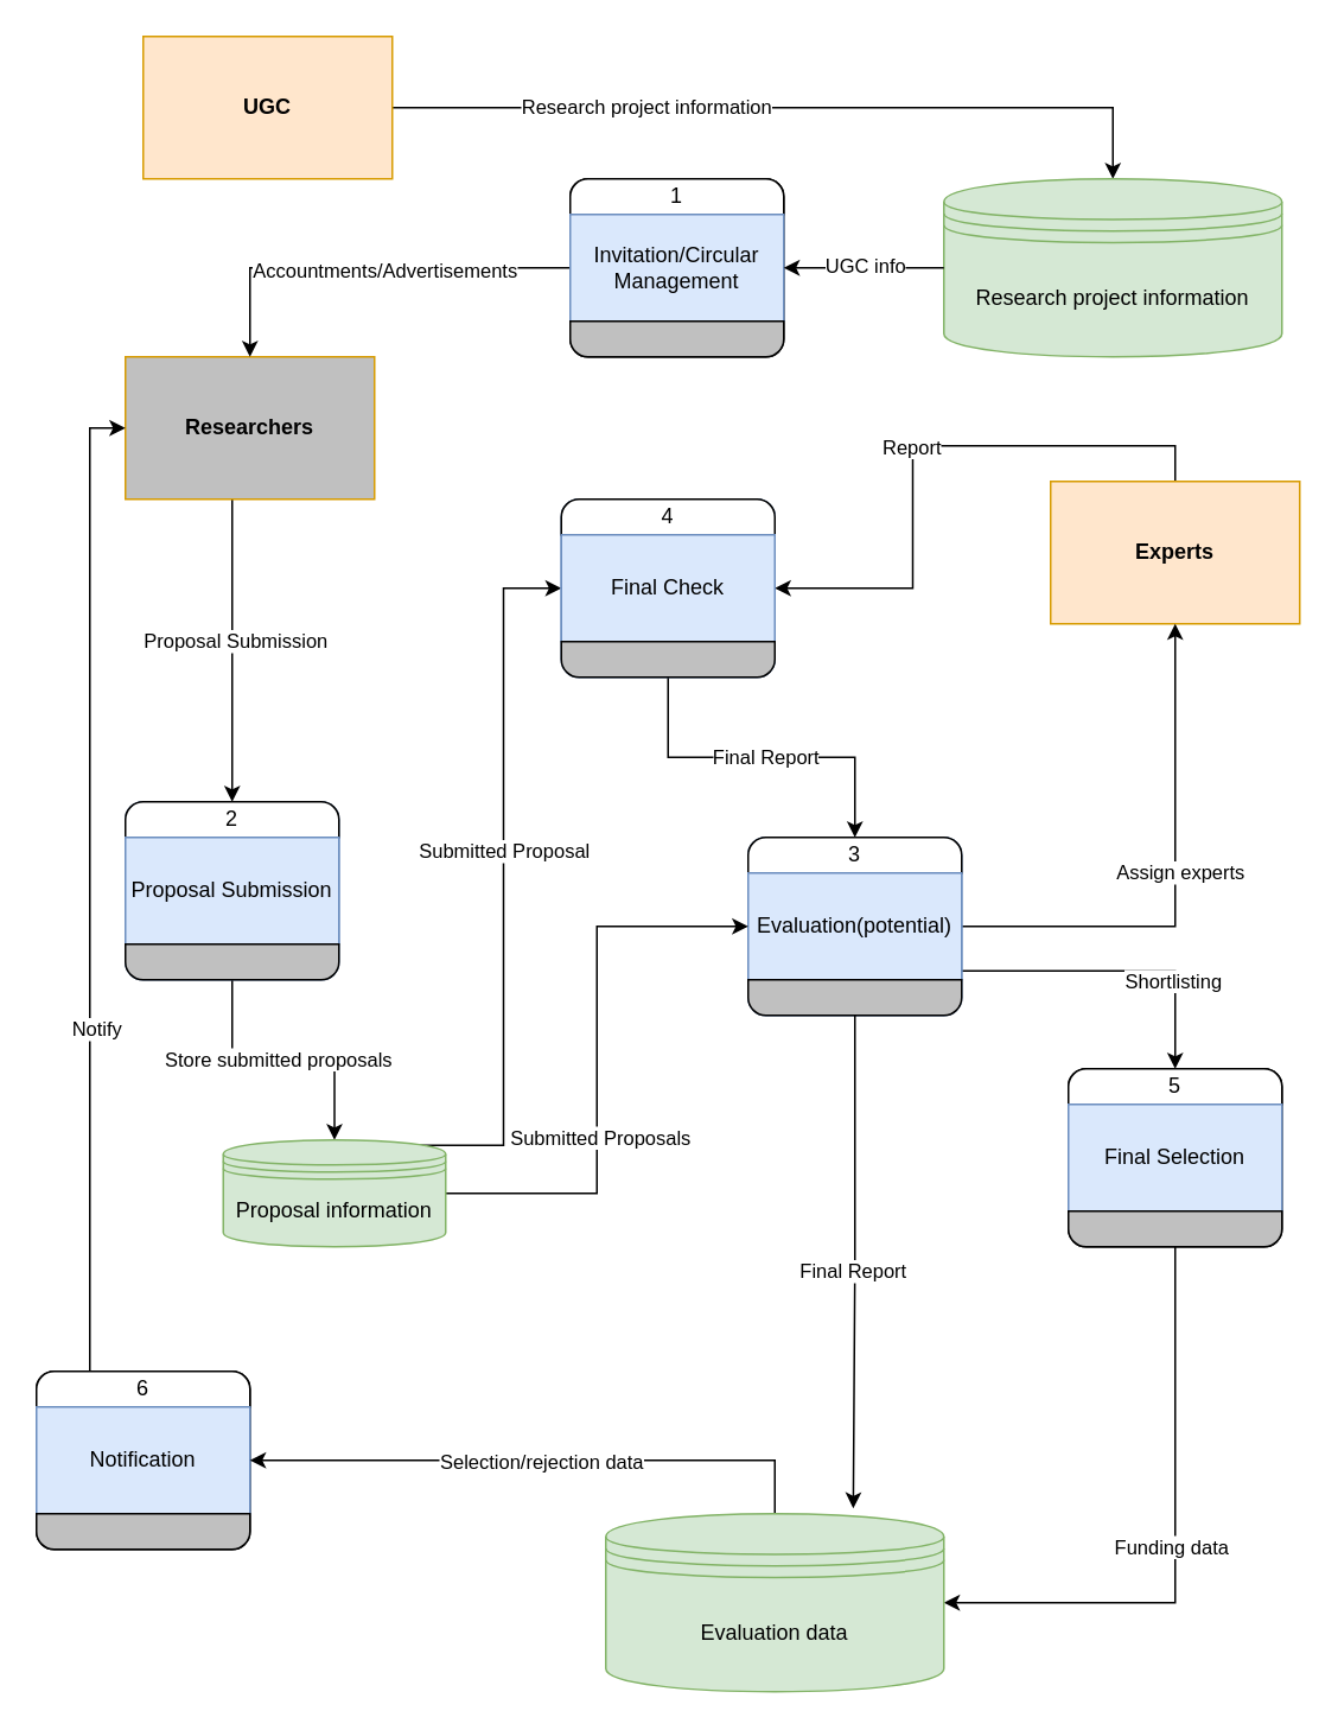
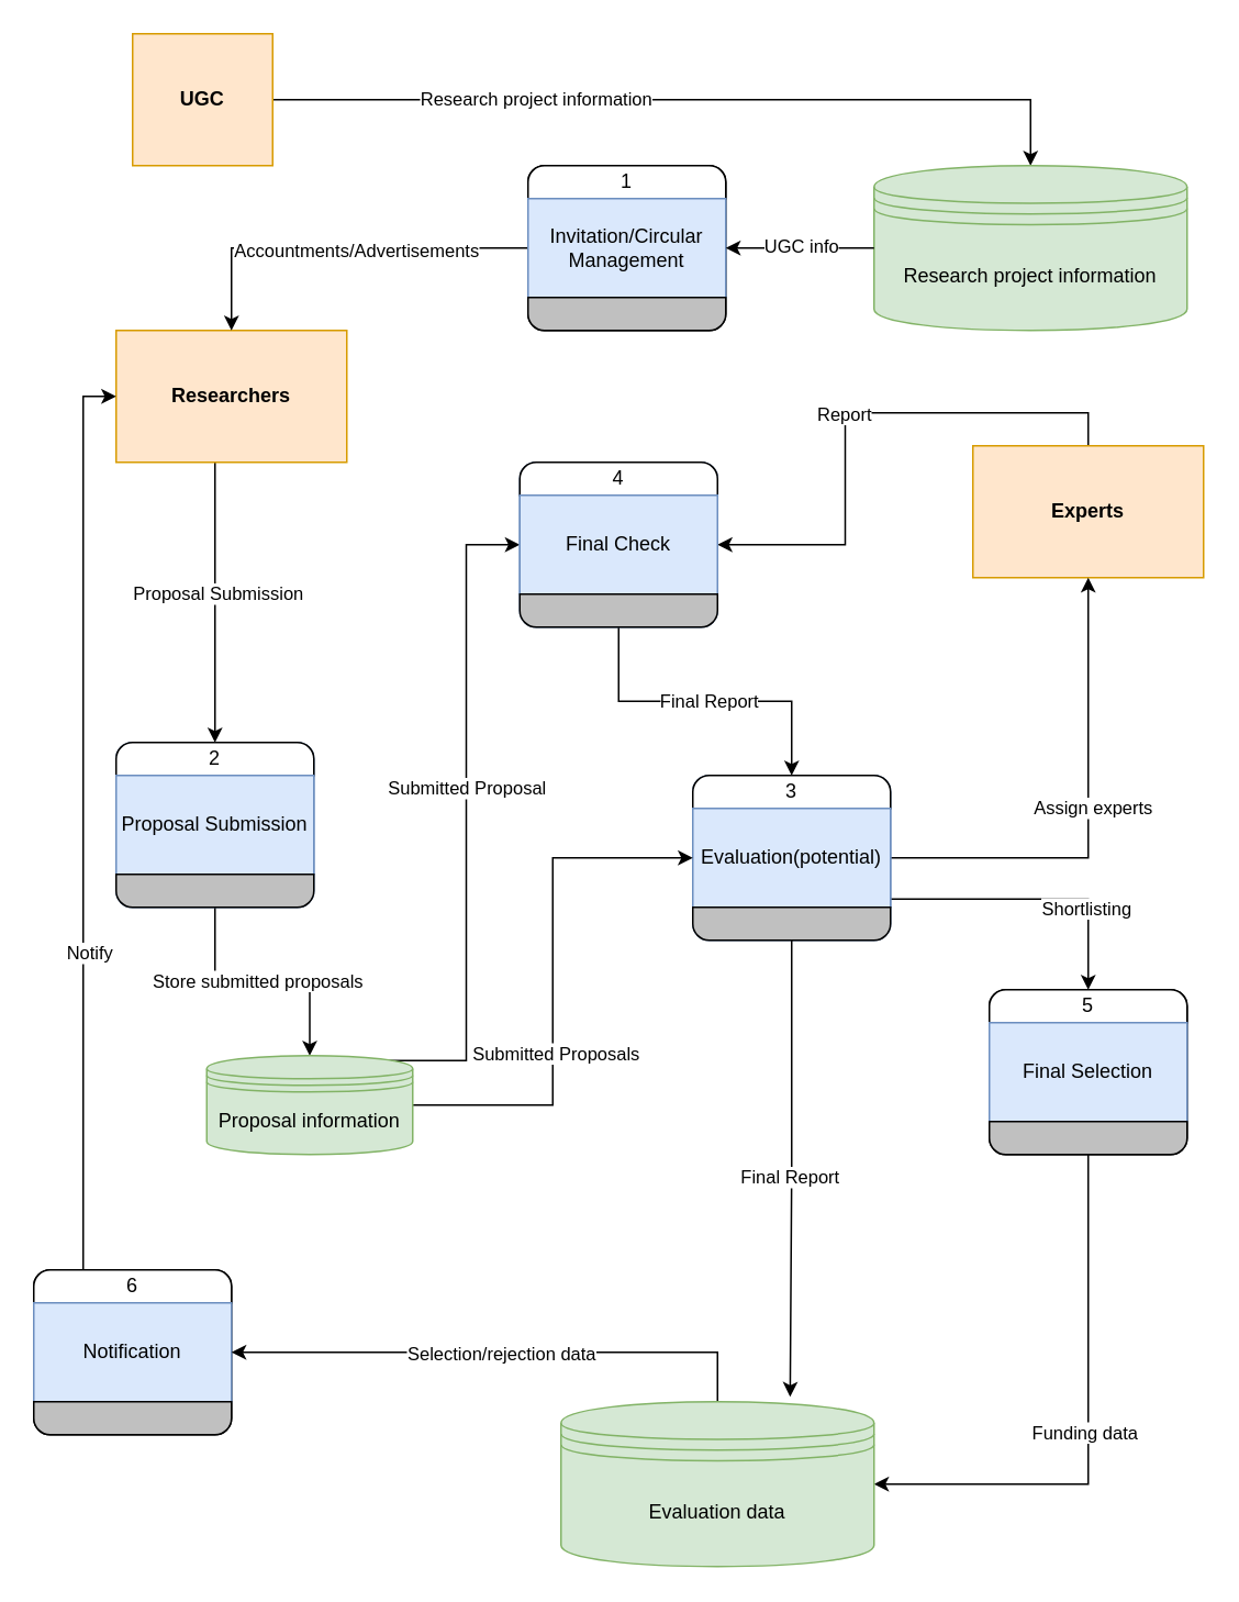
  <mxCell id="0" />
  <mxCell id="1" parent="0" />
  <mxCell id="2" style="edgeStyle=orthogonalEdgeStyle;rounded=0;orthogonalLoop=1;jettySize=auto;html=1;entryX=0.5;entryY=0;entryDx=0;entryDy=0;" edge="1" parent="1" source="4" target="43"><mxGeometry relative="1" as="geometry"><mxPoint x="450" y="140" as="targetPoint" /></mxGeometry></mxCell>
  <mxCell id="3" value="Research project information" style="edgeLabel;html=1;align=center;verticalAlign=middle;resizable=0;points=[];" connectable="0" vertex="1" parent="2"><mxGeometry x="-0.363" y="1" relative="1" as="geometry"><mxPoint as="offset" /></mxGeometry></mxCell>
- <mxCell id="4" value="&lt;b&gt;UGC&lt;/b&gt;" style="rounded=0;whiteSpace=wrap;html=1;fillColor=#ffe6cc;strokeColor=#d79b00;" vertex="1" parent="1"><mxGeometry x="80" y="20" width="140" height="80" as="geometry" /></mxCell>
+ <mxCell id="4" value="&lt;b&gt;UGC&lt;/b&gt;" style="rounded=0;whiteSpace=wrap;html=1;fillColor=#ffe6cc;strokeColor=#d79b00;" vertex="1" parent="1"><mxGeometry x="80" y="20" width="85" height="80" as="geometry" /></mxCell>
  <mxCell id="5" style="edgeStyle=orthogonalEdgeStyle;rounded=0;orthogonalLoop=1;jettySize=auto;html=1;entryX=0.5;entryY=0;entryDx=0;entryDy=0;" edge="1" parent="1" source="7" target="25"><mxGeometry relative="1" as="geometry"><Array as="points"><mxPoint x="130" y="320" /><mxPoint x="130" y="320" /></Array></mxGeometry></mxCell>
  <mxCell id="6" value="Proposal Submission" style="edgeLabel;html=1;align=center;verticalAlign=middle;resizable=0;points=[];" connectable="0" vertex="1" parent="5"><mxGeometry x="-0.067" y="1" relative="1" as="geometry"><mxPoint as="offset" /></mxGeometry></mxCell>
- <mxCell id="7" value="&lt;b&gt;Researchers&lt;/b&gt;" style="rounded=0;whiteSpace=wrap;html=1;fillColor=#c0c0c0;strokeColor=#d79b00;" vertex="1" parent="1"><mxGeometry x="70" y="200" width="140" height="80" as="geometry" /></mxCell>
+ <mxCell id="7" value="&lt;b&gt;Researchers&lt;/b&gt;" style="rounded=0;whiteSpace=wrap;html=1;fillColor=#ffe6cc;strokeColor=#d79b00;" vertex="1" parent="1"><mxGeometry x="70" y="200" width="140" height="80" as="geometry" /></mxCell>
  <mxCell id="8" style="edgeStyle=orthogonalEdgeStyle;rounded=0;orthogonalLoop=1;jettySize=auto;html=1;exitX=0.5;exitY=0;exitDx=0;exitDy=0;entryX=1;entryY=0.5;entryDx=0;entryDy=0;" edge="1" parent="1" source="10" target="58"><mxGeometry relative="1" as="geometry"><mxPoint x="480" y="460" as="targetPoint" /></mxGeometry></mxCell>
  <mxCell id="9" value="Report" style="edgeLabel;html=1;align=center;verticalAlign=middle;resizable=0;points=[];" connectable="0" vertex="1" parent="8"><mxGeometry x="0.034" y="-1" relative="1" as="geometry"><mxPoint as="offset" /></mxGeometry></mxCell>
  <mxCell id="10" value="&lt;b&gt;Experts&lt;/b&gt;" style="rounded=0;whiteSpace=wrap;html=1;fillColor=#ffe6cc;strokeColor=#d79b00;" vertex="1" parent="1"><mxGeometry x="590" y="270" width="140" height="80" as="geometry" /></mxCell>
  <mxCell id="11" style="edgeStyle=orthogonalEdgeStyle;rounded=0;orthogonalLoop=1;jettySize=auto;html=1;entryX=0.5;entryY=0;entryDx=0;entryDy=0;" edge="1" parent="1" source="13" target="7"><mxGeometry relative="1" as="geometry" /></mxCell>
  <mxCell id="12" value="Accountments/Advertisements" style="edgeLabel;html=1;align=center;verticalAlign=middle;resizable=0;points=[];" connectable="0" vertex="1" parent="11"><mxGeometry x="-0.086" y="1" relative="1" as="geometry"><mxPoint as="offset" /></mxGeometry></mxCell>
  <mxCell id="13" value="" style="rounded=1;whiteSpace=wrap;html=1;container=1;collapsible=0;absoluteArcSize=1;arcSize=20;childLayout=stackLayout;horizontal=1;horizontalStack=0;resizeParent=1;resizeParentMax=0;resizeLast=0;" vertex="1" parent="1"><mxGeometry x="320" y="100" width="120" height="100" as="geometry" /></mxCell>
  <mxCell id="14" value="1" style="whiteSpace=wrap;connectable=0;html=1;shape=mxgraph.basic.rect;size=10;rectStyle=rounded;bottomRightStyle=square;bottomLeftStyle=square;part=1;" vertex="1" parent="13"><mxGeometry width="120" height="20" as="geometry" /></mxCell>
  <mxCell id="15" value="Invitation/Circular Management" style="shape=mxgraph.bpmn.task;part=1;taskMarker=abstract;connectable=0;whiteSpace=wrap;html=1;fillColor=#dae8fc;strokeColor=#6c8ebf;" vertex="1" parent="13"><mxGeometry y="20" width="120" height="60" as="geometry" /></mxCell>
  <mxCell id="16" value="" style="whiteSpace=wrap;connectable=0;html=1;shape=mxgraph.basic.rect;size=10;rectStyle=rounded;topRightStyle=square;topLeftStyle=square;fillColor=#C0C0C0;part=1;" vertex="1" parent="13"><mxGeometry y="80" width="120" height="20" as="geometry" /></mxCell>
  <mxCell id="17" style="edgeStyle=orthogonalEdgeStyle;rounded=0;orthogonalLoop=1;jettySize=auto;html=1;entryX=0;entryY=0.5;entryDx=0;entryDy=0;exitX=0.25;exitY=0;exitDx=0;exitDy=0;" edge="1" parent="1" source="19" target="7"><mxGeometry relative="1" as="geometry" /></mxCell>
  <mxCell id="18" value="Notify" style="edgeLabel;html=1;align=center;verticalAlign=middle;resizable=0;points=[];" connectable="0" vertex="1" parent="17"><mxGeometry x="-0.298" y="-3" relative="1" as="geometry"><mxPoint as="offset" /></mxGeometry></mxCell>
  <mxCell id="19" value="" style="rounded=1;whiteSpace=wrap;html=1;container=1;collapsible=0;absoluteArcSize=1;arcSize=20;childLayout=stackLayout;horizontal=1;horizontalStack=0;resizeParent=1;resizeParentMax=0;resizeLast=0;" vertex="1" parent="1"><mxGeometry x="20" y="770" width="120" height="100" as="geometry" /></mxCell>
  <mxCell id="20" value="6" style="whiteSpace=wrap;connectable=0;html=1;shape=mxgraph.basic.rect;size=10;rectStyle=rounded;bottomRightStyle=square;bottomLeftStyle=square;part=1;" vertex="1" parent="19"><mxGeometry width="120" height="20" as="geometry" /></mxCell>
  <mxCell id="21" value="Notification" style="shape=mxgraph.bpmn.task;part=1;taskMarker=abstract;connectable=0;whiteSpace=wrap;html=1;fillColor=#dae8fc;strokeColor=#6c8ebf;" vertex="1" parent="19"><mxGeometry y="20" width="120" height="60" as="geometry" /></mxCell>
  <mxCell id="22" value="" style="whiteSpace=wrap;connectable=0;html=1;shape=mxgraph.basic.rect;size=10;rectStyle=rounded;topRightStyle=square;topLeftStyle=square;fillColor=#C0C0C0;part=1;" vertex="1" parent="19"><mxGeometry y="80" width="120" height="20" as="geometry" /></mxCell>
  <mxCell id="23" style="edgeStyle=orthogonalEdgeStyle;rounded=0;orthogonalLoop=1;jettySize=auto;html=1;" edge="1" parent="1" source="25" target="48"><mxGeometry relative="1" as="geometry" /></mxCell>
  <mxCell id="24" value="Store submitted proposals" style="edgeLabel;html=1;align=center;verticalAlign=middle;resizable=0;points=[];" connectable="0" vertex="1" parent="23"><mxGeometry x="-0.057" y="1" relative="1" as="geometry"><mxPoint as="offset" /></mxGeometry></mxCell>
  <mxCell id="25" value="" style="rounded=1;whiteSpace=wrap;html=1;container=1;collapsible=0;absoluteArcSize=1;arcSize=20;childLayout=stackLayout;horizontal=1;horizontalStack=0;resizeParent=1;resizeParentMax=0;resizeLast=0;fillColor=#dae8fc;strokeColor=#6c8ebf;" vertex="1" parent="1"><mxGeometry x="70" y="450" width="120" height="100" as="geometry" /></mxCell>
  <mxCell id="26" value="2" style="whiteSpace=wrap;connectable=0;html=1;shape=mxgraph.basic.rect;size=10;rectStyle=rounded;bottomRightStyle=square;bottomLeftStyle=square;part=1;" vertex="1" parent="25"><mxGeometry width="120" height="20" as="geometry" /></mxCell>
  <mxCell id="27" value="Proposal Submission" style="shape=mxgraph.bpmn.task;part=1;taskMarker=abstract;connectable=0;whiteSpace=wrap;html=1;fillColor=#dae8fc;strokeColor=#6c8ebf;" vertex="1" parent="25"><mxGeometry y="20" width="120" height="60" as="geometry" /></mxCell>
  <mxCell id="28" value="" style="whiteSpace=wrap;connectable=0;html=1;shape=mxgraph.basic.rect;size=10;rectStyle=rounded;topRightStyle=square;topLeftStyle=square;fillColor=#C0C0C0;part=1;" vertex="1" parent="25"><mxGeometry y="80" width="120" height="20" as="geometry" /></mxCell>
  <mxCell id="29" style="edgeStyle=orthogonalEdgeStyle;rounded=0;orthogonalLoop=1;jettySize=auto;html=1;entryX=1;entryY=0.5;entryDx=0;entryDy=0;exitX=0.5;exitY=1;exitDx=0;exitDy=0;" edge="1" parent="1" source="31" target="51"><mxGeometry relative="1" as="geometry" /></mxCell>
  <mxCell id="30" value="Funding data" style="edgeLabel;html=1;align=center;verticalAlign=middle;resizable=0;points=[];" connectable="0" vertex="1" parent="29"><mxGeometry x="0.02" y="-3" relative="1" as="geometry"><mxPoint as="offset" /></mxGeometry></mxCell>
  <mxCell id="31" value="" style="rounded=1;whiteSpace=wrap;html=1;container=1;collapsible=0;absoluteArcSize=1;arcSize=20;childLayout=stackLayout;horizontal=1;horizontalStack=0;resizeParent=1;resizeParentMax=0;resizeLast=0;" vertex="1" parent="1"><mxGeometry x="600" y="600" width="120" height="100" as="geometry" /></mxCell>
  <mxCell id="32" value="5" style="whiteSpace=wrap;connectable=0;html=1;shape=mxgraph.basic.rect;size=10;rectStyle=rounded;bottomRightStyle=square;bottomLeftStyle=square;part=1;" vertex="1" parent="31"><mxGeometry width="120" height="20" as="geometry" /></mxCell>
  <mxCell id="33" value="Final Selection" style="shape=mxgraph.bpmn.task;part=1;taskMarker=abstract;connectable=0;whiteSpace=wrap;html=1;fillColor=#dae8fc;strokeColor=#6c8ebf;" vertex="1" parent="31"><mxGeometry y="20" width="120" height="60" as="geometry" /></mxCell>
  <mxCell id="34" value="" style="whiteSpace=wrap;connectable=0;html=1;shape=mxgraph.basic.rect;size=10;rectStyle=rounded;topRightStyle=square;topLeftStyle=square;fillColor=#C0C0C0;part=1;" vertex="1" parent="31"><mxGeometry y="80" width="120" height="20" as="geometry" /></mxCell>
  <mxCell id="35" style="edgeStyle=orthogonalEdgeStyle;rounded=0;orthogonalLoop=1;jettySize=auto;html=1;entryX=0.5;entryY=1;entryDx=0;entryDy=0;" edge="1" parent="1" source="39" target="10"><mxGeometry relative="1" as="geometry" /></mxCell>
  <mxCell id="36" value="Assign experts" style="edgeLabel;html=1;align=center;verticalAlign=middle;resizable=0;points=[];" connectable="0" vertex="1" parent="35"><mxGeometry x="0.042" y="-2" relative="1" as="geometry"><mxPoint as="offset" /></mxGeometry></mxCell>
  <mxCell id="37" style="edgeStyle=orthogonalEdgeStyle;rounded=0;orthogonalLoop=1;jettySize=auto;html=1;exitX=1;exitY=0.75;exitDx=0;exitDy=0;entryX=0.5;entryY=0;entryDx=0;entryDy=0;" edge="1" parent="1" source="39" target="31"><mxGeometry relative="1" as="geometry" /></mxCell>
  <mxCell id="38" value="Shortlisting" style="edgeLabel;html=1;align=center;verticalAlign=middle;resizable=0;points=[];" connectable="0" vertex="1" parent="37"><mxGeometry x="0.352" y="-5" relative="1" as="geometry"><mxPoint as="offset" /></mxGeometry></mxCell>
  <mxCell id="39" value="" style="rounded=1;whiteSpace=wrap;html=1;container=1;collapsible=0;absoluteArcSize=1;arcSize=20;childLayout=stackLayout;horizontal=1;horizontalStack=0;resizeParent=1;resizeParentMax=0;resizeLast=0;fillColor=#dae8fc;strokeColor=#6c8ebf;" vertex="1" parent="1"><mxGeometry x="420" y="470" width="120" height="100" as="geometry" /></mxCell>
  <mxCell id="40" value="3" style="whiteSpace=wrap;connectable=0;html=1;shape=mxgraph.basic.rect;size=10;rectStyle=rounded;bottomRightStyle=square;bottomLeftStyle=square;part=1;" vertex="1" parent="39"><mxGeometry width="120" height="20" as="geometry" /></mxCell>
  <mxCell id="41" value="Evaluation(potential)" style="shape=mxgraph.bpmn.task;part=1;taskMarker=abstract;connectable=0;whiteSpace=wrap;html=1;fillColor=#dae8fc;strokeColor=#6c8ebf;" vertex="1" parent="39"><mxGeometry y="20" width="120" height="60" as="geometry" /></mxCell>
  <mxCell id="42" value="" style="whiteSpace=wrap;connectable=0;html=1;shape=mxgraph.basic.rect;size=10;rectStyle=rounded;topRightStyle=square;topLeftStyle=square;fillColor=#C0C0C0;part=1;" vertex="1" parent="39"><mxGeometry y="80" width="120" height="20" as="geometry" /></mxCell>
  <mxCell id="43" value="&lt;span style=&quot;text-wrap: nowrap;&quot;&gt;Research project information&lt;/span&gt;" style="shape=datastore;whiteSpace=wrap;html=1;fillColor=#d5e8d4;strokeColor=#82b366;" vertex="1" parent="1"><mxGeometry x="530" y="100" width="190" height="100" as="geometry" /></mxCell>
  <mxCell id="44" style="edgeStyle=orthogonalEdgeStyle;rounded=0;orthogonalLoop=1;jettySize=auto;html=1;entryX=0;entryY=0.5;entryDx=0;entryDy=0;" edge="1" parent="1" source="48" target="39"><mxGeometry relative="1" as="geometry" /></mxCell>
  <mxCell id="45" value="Submitted Proposals" style="edgeLabel;html=1;align=center;verticalAlign=middle;resizable=0;points=[];" connectable="0" vertex="1" parent="44"><mxGeometry x="-0.266" y="-1" relative="1" as="geometry"><mxPoint as="offset" /></mxGeometry></mxCell>
  <mxCell id="46" style="edgeStyle=orthogonalEdgeStyle;rounded=0;orthogonalLoop=1;jettySize=auto;html=1;exitX=0.85;exitY=0.05;exitDx=0;exitDy=0;exitPerimeter=0;entryX=0;entryY=0.5;entryDx=0;entryDy=0;" edge="1" parent="1" source="48" target="58"><mxGeometry relative="1" as="geometry" /></mxCell>
  <mxCell id="47" value="Submitted Proposal" style="edgeLabel;html=1;align=center;verticalAlign=middle;resizable=0;points=[];" vertex="1" connectable="0" parent="46"><mxGeometry x="0.095" y="1" relative="1" as="geometry"><mxPoint x="1" as="offset" /></mxGeometry></mxCell>
  <mxCell id="48" value="&lt;span style=&quot;text-wrap: nowrap;&quot;&gt;Proposal information&lt;/span&gt;" style="shape=datastore;whiteSpace=wrap;html=1;fillColor=#d5e8d4;strokeColor=#82b366;" vertex="1" parent="1"><mxGeometry x="125" y="640" width="125" height="60" as="geometry" /></mxCell>
  <mxCell id="49" style="edgeStyle=orthogonalEdgeStyle;rounded=0;orthogonalLoop=1;jettySize=auto;html=1;entryX=1;entryY=0.5;entryDx=0;entryDy=0;exitX=0.5;exitY=0;exitDx=0;exitDy=0;" edge="1" parent="1" source="51" target="19"><mxGeometry relative="1" as="geometry" /></mxCell>
  <mxCell id="50" value="Selection/rejection data" style="edgeLabel;html=1;align=center;verticalAlign=middle;resizable=0;points=[];" connectable="0" vertex="1" parent="49"><mxGeometry x="-0.005" relative="1" as="geometry"><mxPoint as="offset" /></mxGeometry></mxCell>
  <mxCell id="51" value="&lt;span style=&quot;text-wrap: nowrap;&quot;&gt;Evaluation data&lt;/span&gt;" style="shape=datastore;whiteSpace=wrap;html=1;fillColor=#d5e8d4;strokeColor=#82b366;" vertex="1" parent="1"><mxGeometry x="340" y="850" width="190" height="100" as="geometry" /></mxCell>
  <mxCell id="52" style="edgeStyle=orthogonalEdgeStyle;rounded=0;orthogonalLoop=1;jettySize=auto;html=1;" edge="1" parent="1" source="43" target="13"><mxGeometry relative="1" as="geometry" /></mxCell>
  <mxCell id="53" value="UGC info" style="edgeLabel;html=1;align=center;verticalAlign=middle;resizable=0;points=[];" connectable="0" vertex="1" parent="52"><mxGeometry y="-2" relative="1" as="geometry"><mxPoint as="offset" /></mxGeometry></mxCell>
  <mxCell id="54" style="edgeStyle=orthogonalEdgeStyle;rounded=0;orthogonalLoop=1;jettySize=auto;html=1;exitX=0.5;exitY=1;exitDx=0;exitDy=0;entryX=0.732;entryY=-0.03;entryDx=0;entryDy=0;entryPerimeter=0;" edge="1" parent="1" source="39" target="51"><mxGeometry relative="1" as="geometry" /></mxCell>
  <mxCell id="55" value="Final Report" style="edgeLabel;html=1;align=center;verticalAlign=middle;resizable=0;points=[];" connectable="0" vertex="1" parent="54"><mxGeometry x="0.036" y="-1" relative="1" as="geometry"><mxPoint as="offset" /></mxGeometry></mxCell>
  <mxCell id="56" style="edgeStyle=orthogonalEdgeStyle;rounded=0;orthogonalLoop=1;jettySize=auto;html=1;exitX=0.5;exitY=1;exitDx=0;exitDy=0;entryX=0.5;entryY=0;entryDx=0;entryDy=0;" edge="1" parent="1" source="58" target="39"><mxGeometry relative="1" as="geometry" /></mxCell>
  <mxCell id="57" value="Final Report" style="edgeLabel;html=1;align=center;verticalAlign=middle;resizable=0;points=[];" vertex="1" connectable="0" parent="56"><mxGeometry x="0.015" y="1" relative="1" as="geometry"><mxPoint as="offset" /></mxGeometry></mxCell>
  <mxCell id="58" value="" style="rounded=1;whiteSpace=wrap;html=1;container=1;collapsible=0;absoluteArcSize=1;arcSize=20;childLayout=stackLayout;horizontal=1;horizontalStack=0;resizeParent=1;resizeParentMax=0;resizeLast=0;fillColor=#dae8fc;strokeColor=#6c8ebf;" vertex="1" parent="1"><mxGeometry x="315" y="280" width="120" height="100" as="geometry" /></mxCell>
  <mxCell id="59" value="4" style="whiteSpace=wrap;connectable=0;html=1;shape=mxgraph.basic.rect;size=10;rectStyle=rounded;bottomRightStyle=square;bottomLeftStyle=square;part=1;" vertex="1" parent="58"><mxGeometry width="120" height="20" as="geometry" /></mxCell>
  <mxCell id="60" value="Final Check" style="shape=mxgraph.bpmn.task;part=1;taskMarker=abstract;connectable=0;whiteSpace=wrap;html=1;fillColor=#dae8fc;strokeColor=#6c8ebf;" vertex="1" parent="58"><mxGeometry y="20" width="120" height="60" as="geometry" /></mxCell>
  <mxCell id="61" value="" style="whiteSpace=wrap;connectable=0;html=1;shape=mxgraph.basic.rect;size=10;rectStyle=rounded;topRightStyle=square;topLeftStyle=square;fillColor=#C0C0C0;part=1;" vertex="1" parent="58"><mxGeometry y="80" width="120" height="20" as="geometry" /></mxCell>
